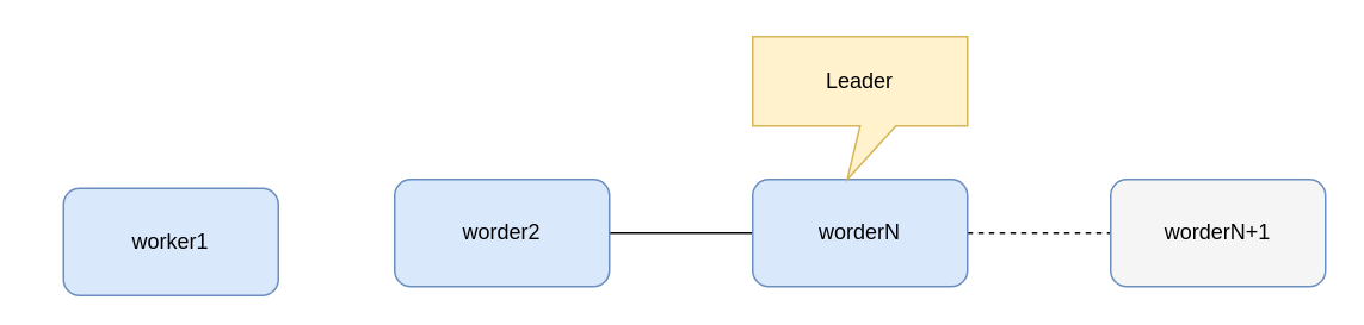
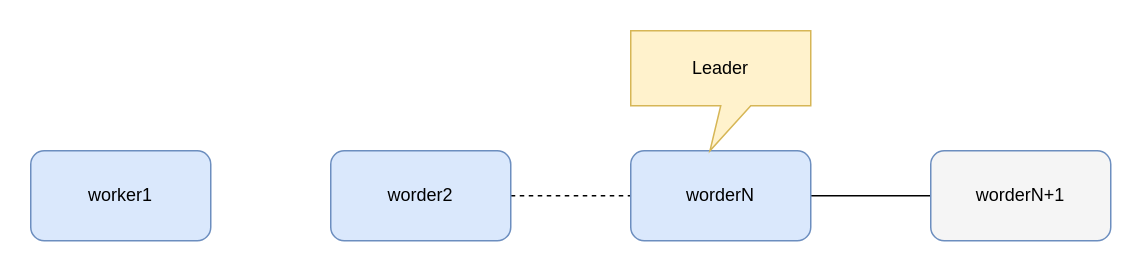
  <mxCell id="0" />
  <mxCell id="1" parent="0" />
- <mxCell id="2" value="" style="edgeStyle=orthogonalEdgeStyle;rounded=0;orthogonalLoop=1;jettySize=auto;html=1;endArrow=none;endFill=0;" edge="1" parent="1" source="3" target="6"><mxGeometry relative="1" as="geometry" /></mxCell>
+ <mxCell id="2" value="" style="edgeStyle=orthogonalEdgeStyle;rounded=0;orthogonalLoop=1;jettySize=auto;html=1;endArrow=none;endFill=0;dashed=1;" edge="1" parent="1" source="3" target="6"><mxGeometry relative="1" as="geometry" /></mxCell>
  <mxCell id="3" value="worder2" style="rounded=1;whiteSpace=wrap;html=1;fillColor=#dae8fc;strokeColor=#6c8ebf;" vertex="1" parent="1"><mxGeometry x="220" y="100" width="120" height="60" as="geometry" /></mxCell>
- <mxCell id="4" value="worker1" style="rounded=1;whiteSpace=wrap;html=1;fillColor=#dae8fc;strokeColor=#6c8ebf;" vertex="1" parent="1"><mxGeometry x="35" y="105" width="120" height="60" as="geometry" /></mxCell>
- <mxCell id="5" value="" style="edgeStyle=orthogonalEdgeStyle;rounded=0;orthogonalLoop=1;jettySize=auto;html=1;endArrow=none;endFill=0;dashed=1;" edge="1" parent="1" source="6" target="7"><mxGeometry relative="1" as="geometry" /></mxCell>
+ <mxCell id="4" value="worker1" style="rounded=1;whiteSpace=wrap;html=1;fillColor=#dae8fc;strokeColor=#6c8ebf;" vertex="1" parent="1"><mxGeometry x="20" y="100" width="120" height="60" as="geometry" /></mxCell>
+ <mxCell id="5" value="" style="edgeStyle=orthogonalEdgeStyle;rounded=0;orthogonalLoop=1;jettySize=auto;html=1;endArrow=none;endFill=0;" edge="1" parent="1" source="6" target="7"><mxGeometry relative="1" as="geometry" /></mxCell>
  <mxCell id="6" value="worderN" style="rounded=1;whiteSpace=wrap;html=1;fillColor=#dae8fc;strokeColor=#6c8ebf;" vertex="1" parent="1"><mxGeometry x="420" y="100" width="120" height="60" as="geometry" /></mxCell>
  <mxCell id="7" value="worderN+1" style="rounded=1;whiteSpace=wrap;html=1;fillColor=#f5f5f5;strokeColor=#6c8ebf;" vertex="1" parent="1"><mxGeometry x="620" y="100" width="120" height="60" as="geometry" /></mxCell>
  <mxCell id="8" value="Leader" style="shape=callout;whiteSpace=wrap;html=1;perimeter=calloutPerimeter;position2=0.44;fillColor=#fff2cc;strokeColor=#d6b656;" vertex="1" parent="1"><mxGeometry x="420" y="20" width="120" height="80" as="geometry" /></mxCell>
